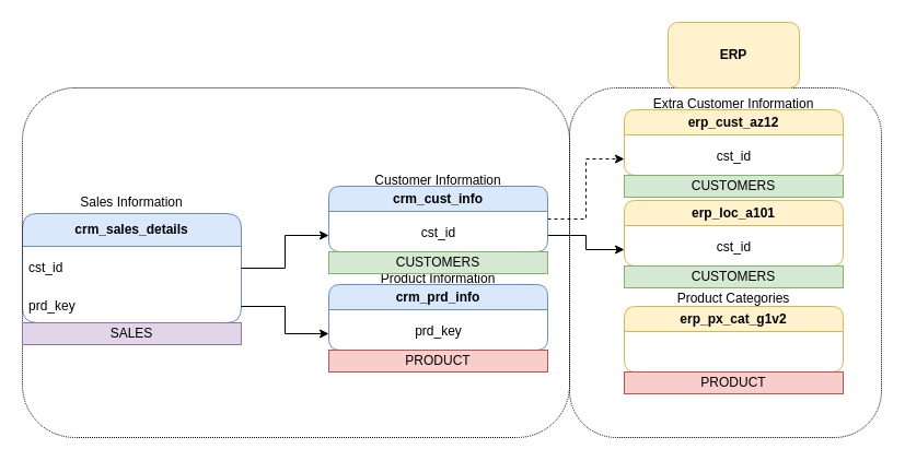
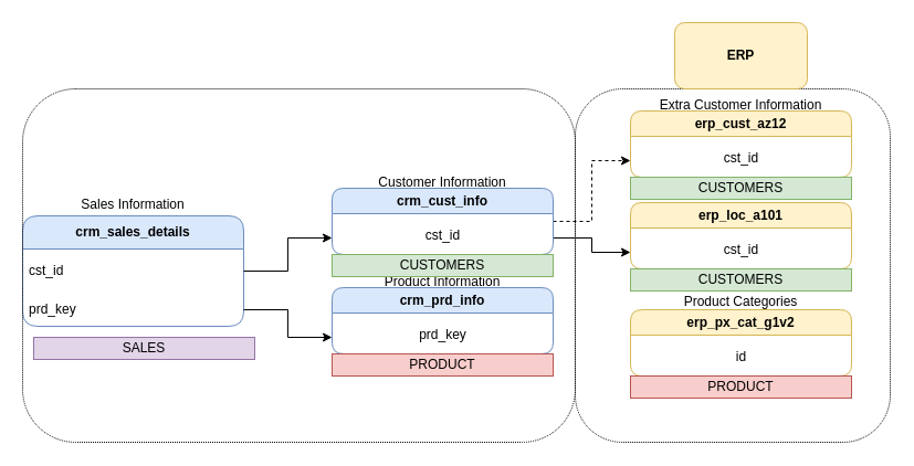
  <mxCell id="0" />
  <mxCell id="1" parent="0" />
  <mxCell id="2" style="edgeStyle=orthogonalEdgeStyle;rounded=0;orthogonalLoop=1;jettySize=auto;html=1;exitX=1;exitY=0.5;exitDx=0;exitDy=0;entryX=0;entryY=0.75;entryDx=0;entryDy=0;dashed=1;" parent="1" source="4" target="21" edge="1"><mxGeometry relative="1" as="geometry" /></mxCell>
  <mxCell id="3" style="edgeStyle=orthogonalEdgeStyle;rounded=0;orthogonalLoop=1;jettySize=auto;html=1;exitX=1;exitY=0.75;exitDx=0;exitDy=0;entryX=0;entryY=0.75;entryDx=0;entryDy=0;" parent="1" source="4" target="16" edge="1"><mxGeometry relative="1" as="geometry" /></mxCell>
  <mxCell id="4" value="crm_cust_info" style="swimlane;whiteSpace=wrap;html=1;rounded=1;swimlaneLine=1;fillColor=#dae8fc;strokeColor=#6c8ebf;" parent="1" vertex="1"><mxGeometry x="300" y="170" width="200" height="60" as="geometry" /></mxCell>
  <mxCell id="5" value="Customer Information" style="text;html=1;align=center;verticalAlign=middle;whiteSpace=wrap;rounded=0;" parent="4" vertex="1"><mxGeometry x="40" y="-20" width="120" height="30" as="geometry" /></mxCell>
  <mxCell id="6" value="cst_id" style="text;html=1;align=center;verticalAlign=middle;resizable=0;points=[];autosize=1;strokeColor=none;fillColor=none;" parent="1" vertex="1"><mxGeometry x="375" y="198" width="50" height="30" as="geometry" /></mxCell>
  <mxCell id="7" value="Product Information" style="text;html=1;align=center;verticalAlign=middle;whiteSpace=wrap;rounded=0;" parent="1" vertex="1"><mxGeometry x="340" y="240" width="120" height="30" as="geometry" /></mxCell>
  <mxCell id="8" value="crm_prd_info" style="swimlane;whiteSpace=wrap;html=1;rounded=1;swimlaneLine=1;fillColor=#dae8fc;strokeColor=#6c8ebf;startSize=23;" parent="1" vertex="1"><mxGeometry x="300" y="260" width="200" height="60" as="geometry" /></mxCell>
  <mxCell id="9" value="prd_key" style="text;html=1;align=center;verticalAlign=middle;resizable=0;points=[];autosize=1;strokeColor=none;fillColor=none;" parent="1" vertex="1"><mxGeometry x="365" y="288" width="70" height="30" as="geometry" /></mxCell>
  <mxCell id="10" value="Sales Information" style="text;html=1;align=center;verticalAlign=middle;whiteSpace=wrap;rounded=0;" parent="1" vertex="1"><mxGeometry x="60" y="170" width="120" height="30" as="geometry" /></mxCell>
  <mxCell id="11" value="&lt;span style=&quot;font-weight: 700;&quot;&gt;crm_sales_details&lt;/span&gt;" style="swimlane;fontStyle=0;childLayout=stackLayout;horizontal=1;startSize=30;horizontalStack=0;resizeParent=1;resizeParentMax=0;resizeLast=0;collapsible=1;marginBottom=0;whiteSpace=wrap;html=1;rounded=1;fillColor=#dae8fc;strokeColor=#6c8ebf;" parent="1" vertex="1"><mxGeometry x="20" y="195" width="200" height="100" as="geometry" /></mxCell>
  <mxCell id="12" value="&lt;span style=&quot;text-align: center; text-wrap-mode: nowrap;&quot;&gt;cst_id&lt;/span&gt;" style="text;strokeColor=none;fillColor=none;align=left;verticalAlign=middle;spacingLeft=4;spacingRight=4;overflow=hidden;points=[[0,0.5],[1,0.5]];portConstraint=eastwest;rotatable=0;whiteSpace=wrap;html=1;" parent="11" vertex="1"><mxGeometry y="30" width="200" height="40" as="geometry" /></mxCell>
  <mxCell id="13" value="prd_key" style="text;strokeColor=none;fillColor=none;align=left;verticalAlign=middle;spacingLeft=4;spacingRight=4;overflow=hidden;points=[[0,0.5],[1,0.5]];portConstraint=eastwest;rotatable=0;whiteSpace=wrap;html=1;" parent="11" vertex="1"><mxGeometry y="70" width="200" height="30" as="geometry" /></mxCell>
  <mxCell id="14" style="edgeStyle=orthogonalEdgeStyle;rounded=0;orthogonalLoop=1;jettySize=auto;html=1;exitX=1;exitY=0.5;exitDx=0;exitDy=0;entryX=0;entryY=0.75;entryDx=0;entryDy=0;" parent="1" source="13" target="8" edge="1"><mxGeometry relative="1" as="geometry" /></mxCell>
  <mxCell id="15" style="edgeStyle=orthogonalEdgeStyle;rounded=0;orthogonalLoop=1;jettySize=auto;html=1;exitX=1;exitY=0.5;exitDx=0;exitDy=0;entryX=0;entryY=0.75;entryDx=0;entryDy=0;" parent="1" source="12" target="4" edge="1"><mxGeometry relative="1" as="geometry" /></mxCell>
  <mxCell id="16" value="erp_loc_a101" style="swimlane;whiteSpace=wrap;html=1;rounded=1;swimlaneLine=1;fillColor=#fff2cc;strokeColor=#d6b656;" parent="1" vertex="1"><mxGeometry x="570" y="183" width="200" height="60" as="geometry" /></mxCell>
  <mxCell id="17" value="cst_id" style="text;html=1;align=center;verticalAlign=middle;resizable=0;points=[];autosize=1;strokeColor=none;fillColor=none;" parent="1" vertex="1"><mxGeometry x="645" y="211" width="50" height="30" as="geometry" /></mxCell>
  <mxCell id="18" value="Product Categories" style="text;html=1;align=center;verticalAlign=middle;whiteSpace=wrap;rounded=0;" parent="1" vertex="1"><mxGeometry x="590" y="258" width="160" height="30" as="geometry" /></mxCell>
  <mxCell id="19" value="erp_px_cat_g1v2" style="swimlane;whiteSpace=wrap;html=1;rounded=1;swimlaneLine=1;fillColor=#fff2cc;strokeColor=#d6b656;startSize=23;" parent="1" vertex="1"><mxGeometry x="570" y="280" width="200" height="60" as="geometry" /></mxCell>
+ <mxCell id="20" value="id" style="text;html=1;align=center;verticalAlign=middle;resizable=0;points=[];autosize=1;strokeColor=none;fillColor=none;" parent="1" vertex="1"><mxGeometry x="655" y="308" width="30" height="30" as="geometry" /></mxCell>
  <mxCell id="21" value="erp_cust_az12" style="swimlane;whiteSpace=wrap;html=1;rounded=1;swimlaneLine=1;fillColor=#fff2cc;strokeColor=#d6b656;" parent="1" vertex="1"><mxGeometry x="570" y="100" width="200" height="60" as="geometry" /></mxCell>
  <mxCell id="22" value="cst_id" style="text;html=1;align=center;verticalAlign=middle;resizable=0;points=[];autosize=1;strokeColor=none;fillColor=none;" parent="1" vertex="1"><mxGeometry x="645" y="128" width="50" height="30" as="geometry" /></mxCell>
  <mxCell id="23" value="Extra Customer Information" style="text;html=1;align=center;verticalAlign=middle;whiteSpace=wrap;rounded=0;" parent="1" vertex="1"><mxGeometry x="595" y="80" width="150" height="30" as="geometry" /></mxCell>
  <mxCell id="24" value="Location of Customer" style="text;html=1;align=center;verticalAlign=middle;whiteSpace=wrap;rounded=0;" parent="1" vertex="1"><mxGeometry x="610" y="160" width="120" height="30" as="geometry" /></mxCell>
  <mxCell id="25" value="" style="rounded=1;whiteSpace=wrap;html=1;fillColor=none;dashed=1;dashPattern=1 1;" parent="1" vertex="1"><mxGeometry x="20" y="80" width="500" height="320" as="geometry" /></mxCell>
  <mxCell id="26" value="" style="rounded=1;whiteSpace=wrap;html=1;fillColor=none;dashed=1;dashPattern=1 1;" parent="1" vertex="1"><mxGeometry x="520" y="80" width="285" height="320" as="geometry" /></mxCell>
  <mxCell id="27" value="&lt;b&gt;ERP&lt;/b&gt;" style="rounded=1;whiteSpace=wrap;html=1;fillColor=#fff2cc;strokeColor=#d6b656;" parent="1" vertex="1"><mxGeometry x="610" y="20" width="120" height="60" as="geometry" /></mxCell>
  <mxCell id="28" value="PRODUCT" style="text;html=1;strokeColor=#b85450;fillColor=#f8cecc;align=center;verticalAlign=middle;whiteSpace=wrap;overflow=hidden;" vertex="1" parent="1"><mxGeometry x="300" y="320" width="200" height="20" as="geometry" /></mxCell>
  <mxCell id="29" value="PRODUCT" style="text;html=1;strokeColor=#b85450;fillColor=#f8cecc;align=center;verticalAlign=middle;whiteSpace=wrap;overflow=hidden;" vertex="1" parent="1"><mxGeometry x="570" y="340" width="200" height="20" as="geometry" /></mxCell>
  <mxCell id="30" value="CUSTOMERS" style="text;html=1;strokeColor=#82b366;fillColor=#d5e8d4;align=center;verticalAlign=middle;whiteSpace=wrap;overflow=hidden;" vertex="1" parent="1"><mxGeometry x="300" y="230" width="200" height="20" as="geometry" /></mxCell>
  <mxCell id="31" value="CUSTOMERS" style="text;html=1;strokeColor=#82b366;fillColor=#d5e8d4;align=center;verticalAlign=middle;whiteSpace=wrap;overflow=hidden;" vertex="1" parent="1"><mxGeometry x="570" y="243" width="200" height="20" as="geometry" /></mxCell>
  <mxCell id="32" value="CUSTOMERS" style="text;html=1;strokeColor=#82b366;fillColor=#d5e8d4;align=center;verticalAlign=middle;whiteSpace=wrap;overflow=hidden;" vertex="1" parent="1"><mxGeometry x="570" y="160" width="200" height="20" as="geometry" /></mxCell>
- <mxCell id="33" value="SALES" style="text;html=1;strokeColor=#9673a6;fillColor=#e1d5e7;align=center;verticalAlign=middle;whiteSpace=wrap;overflow=hidden;" vertex="1" parent="1"><mxGeometry x="20" y="295" width="200" height="20" as="geometry" /></mxCell>
+ <mxCell id="33" value="SALES" style="text;html=1;strokeColor=#9673a6;fillColor=#e1d5e7;align=center;verticalAlign=middle;whiteSpace=wrap;overflow=hidden;" vertex="1" parent="1"><mxGeometry x="30" y="305" width="200" height="20" as="geometry" /></mxCell>
